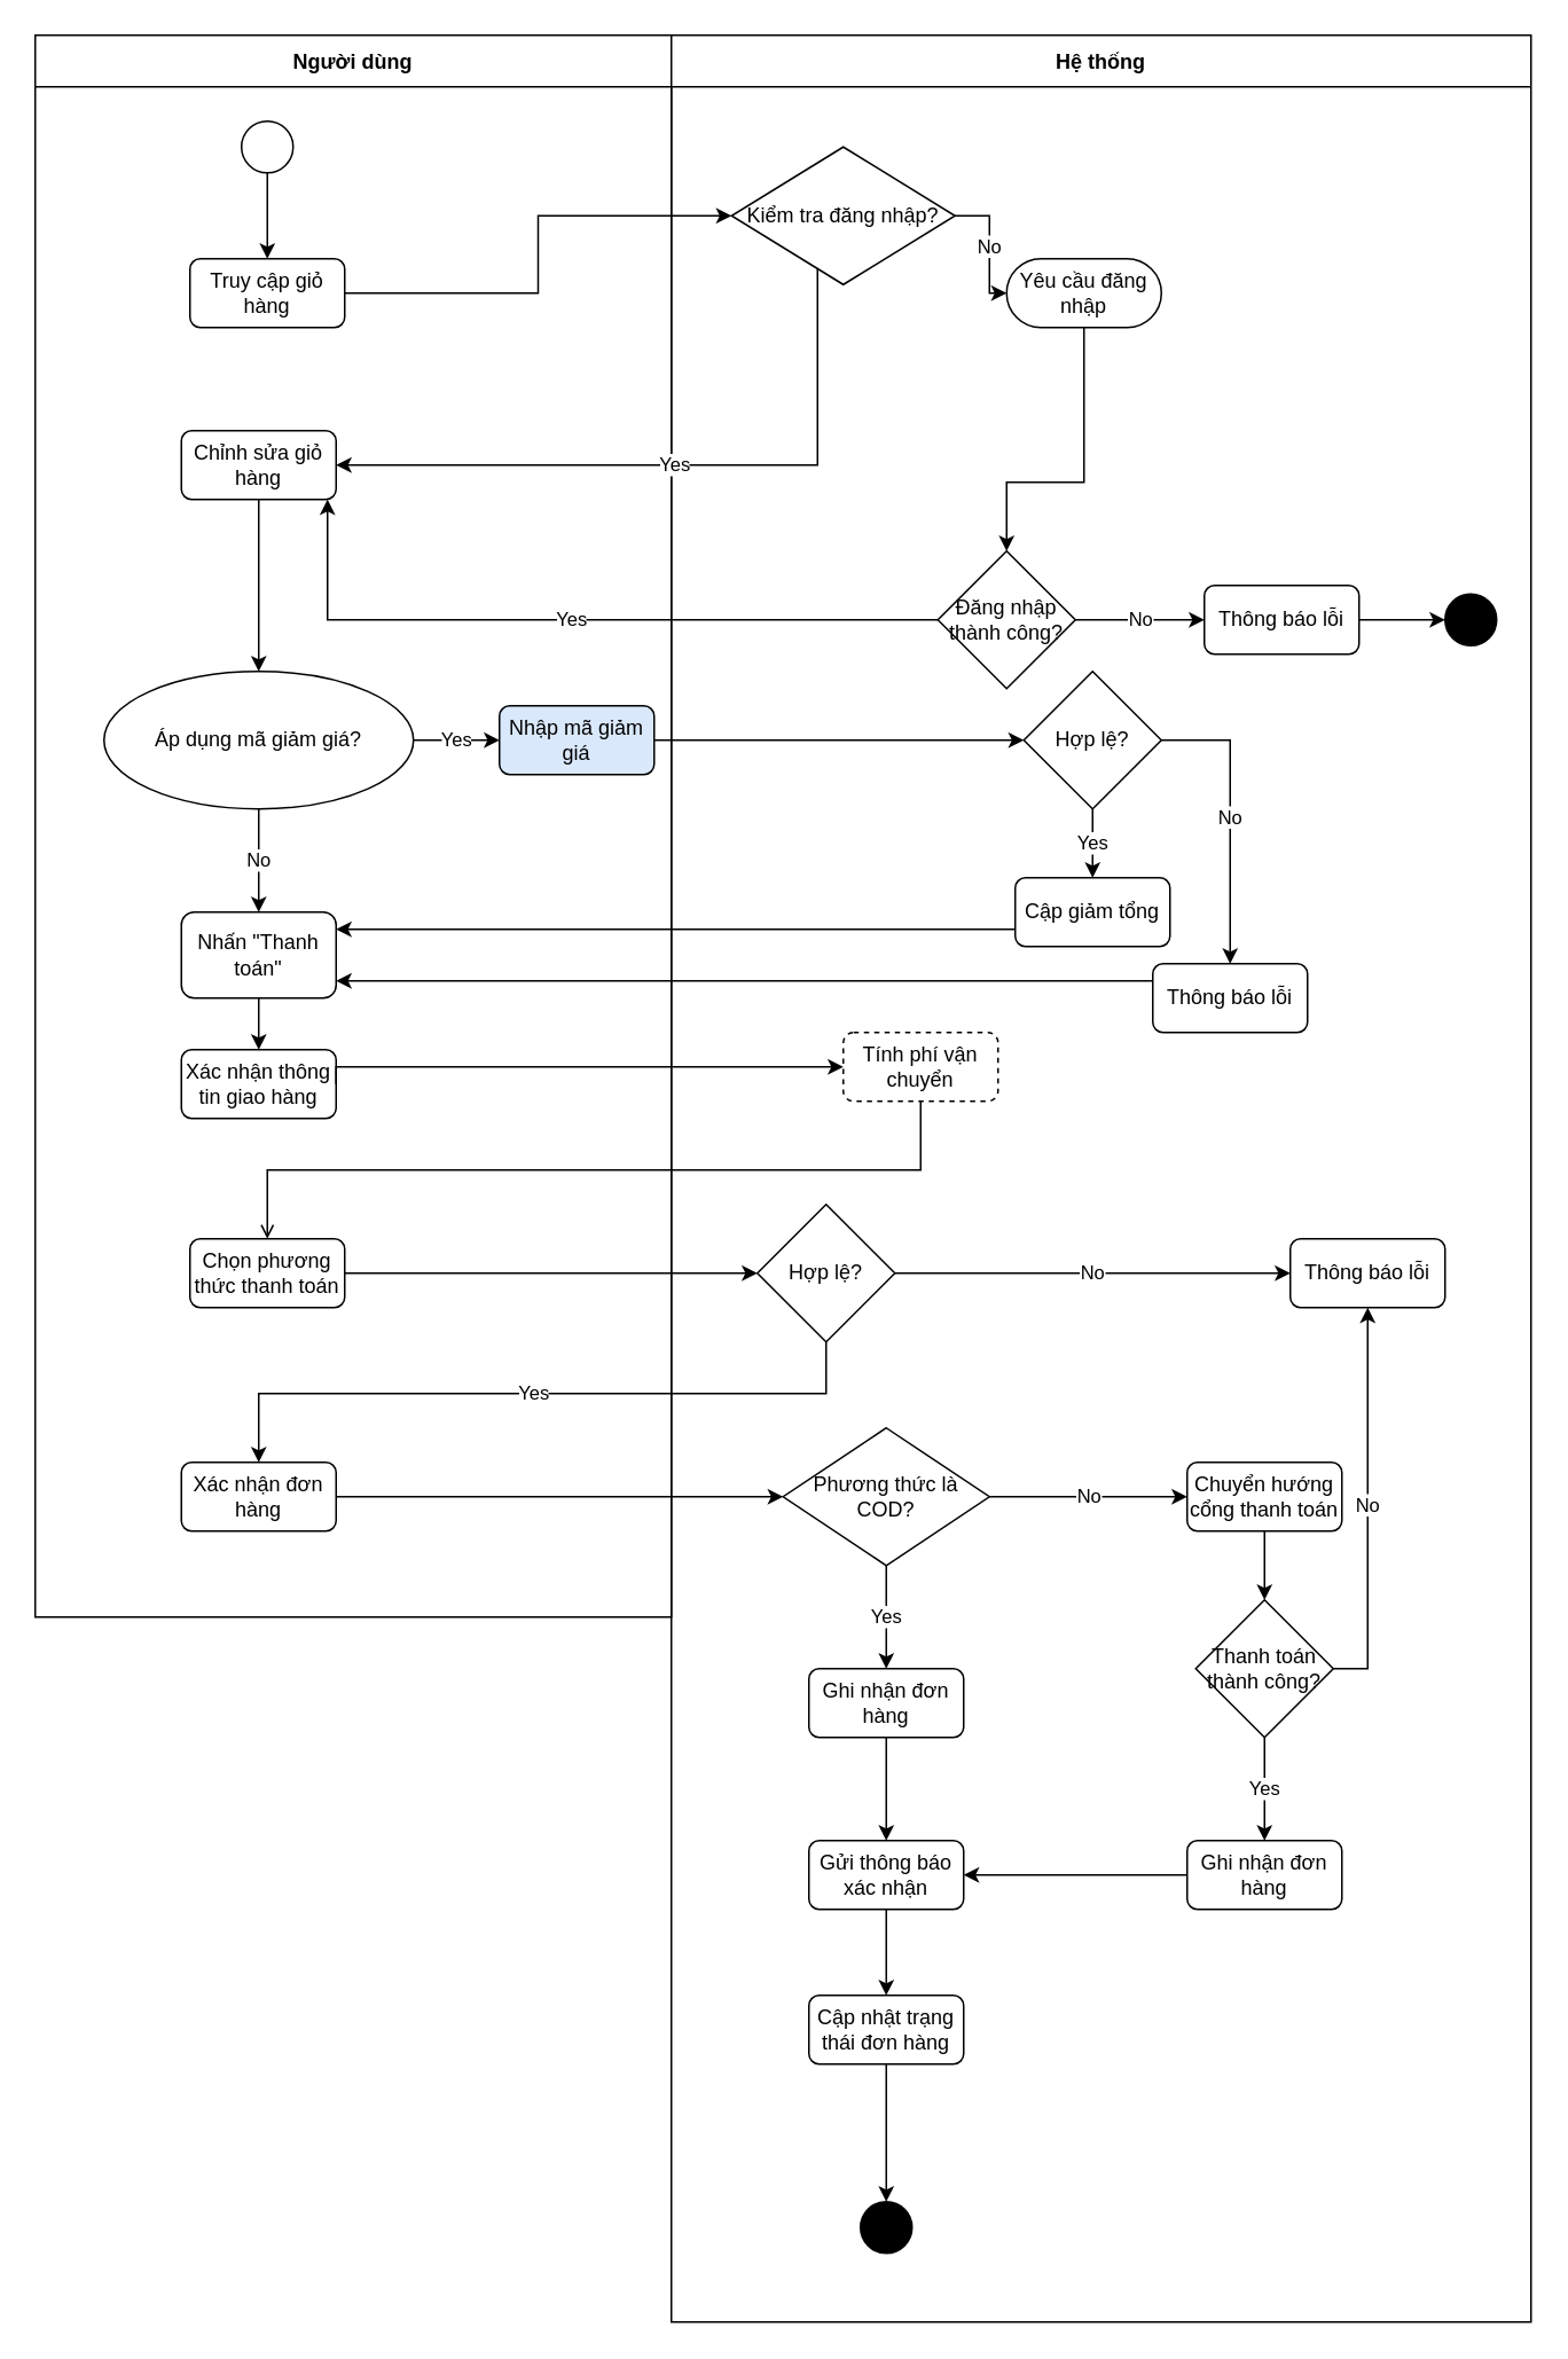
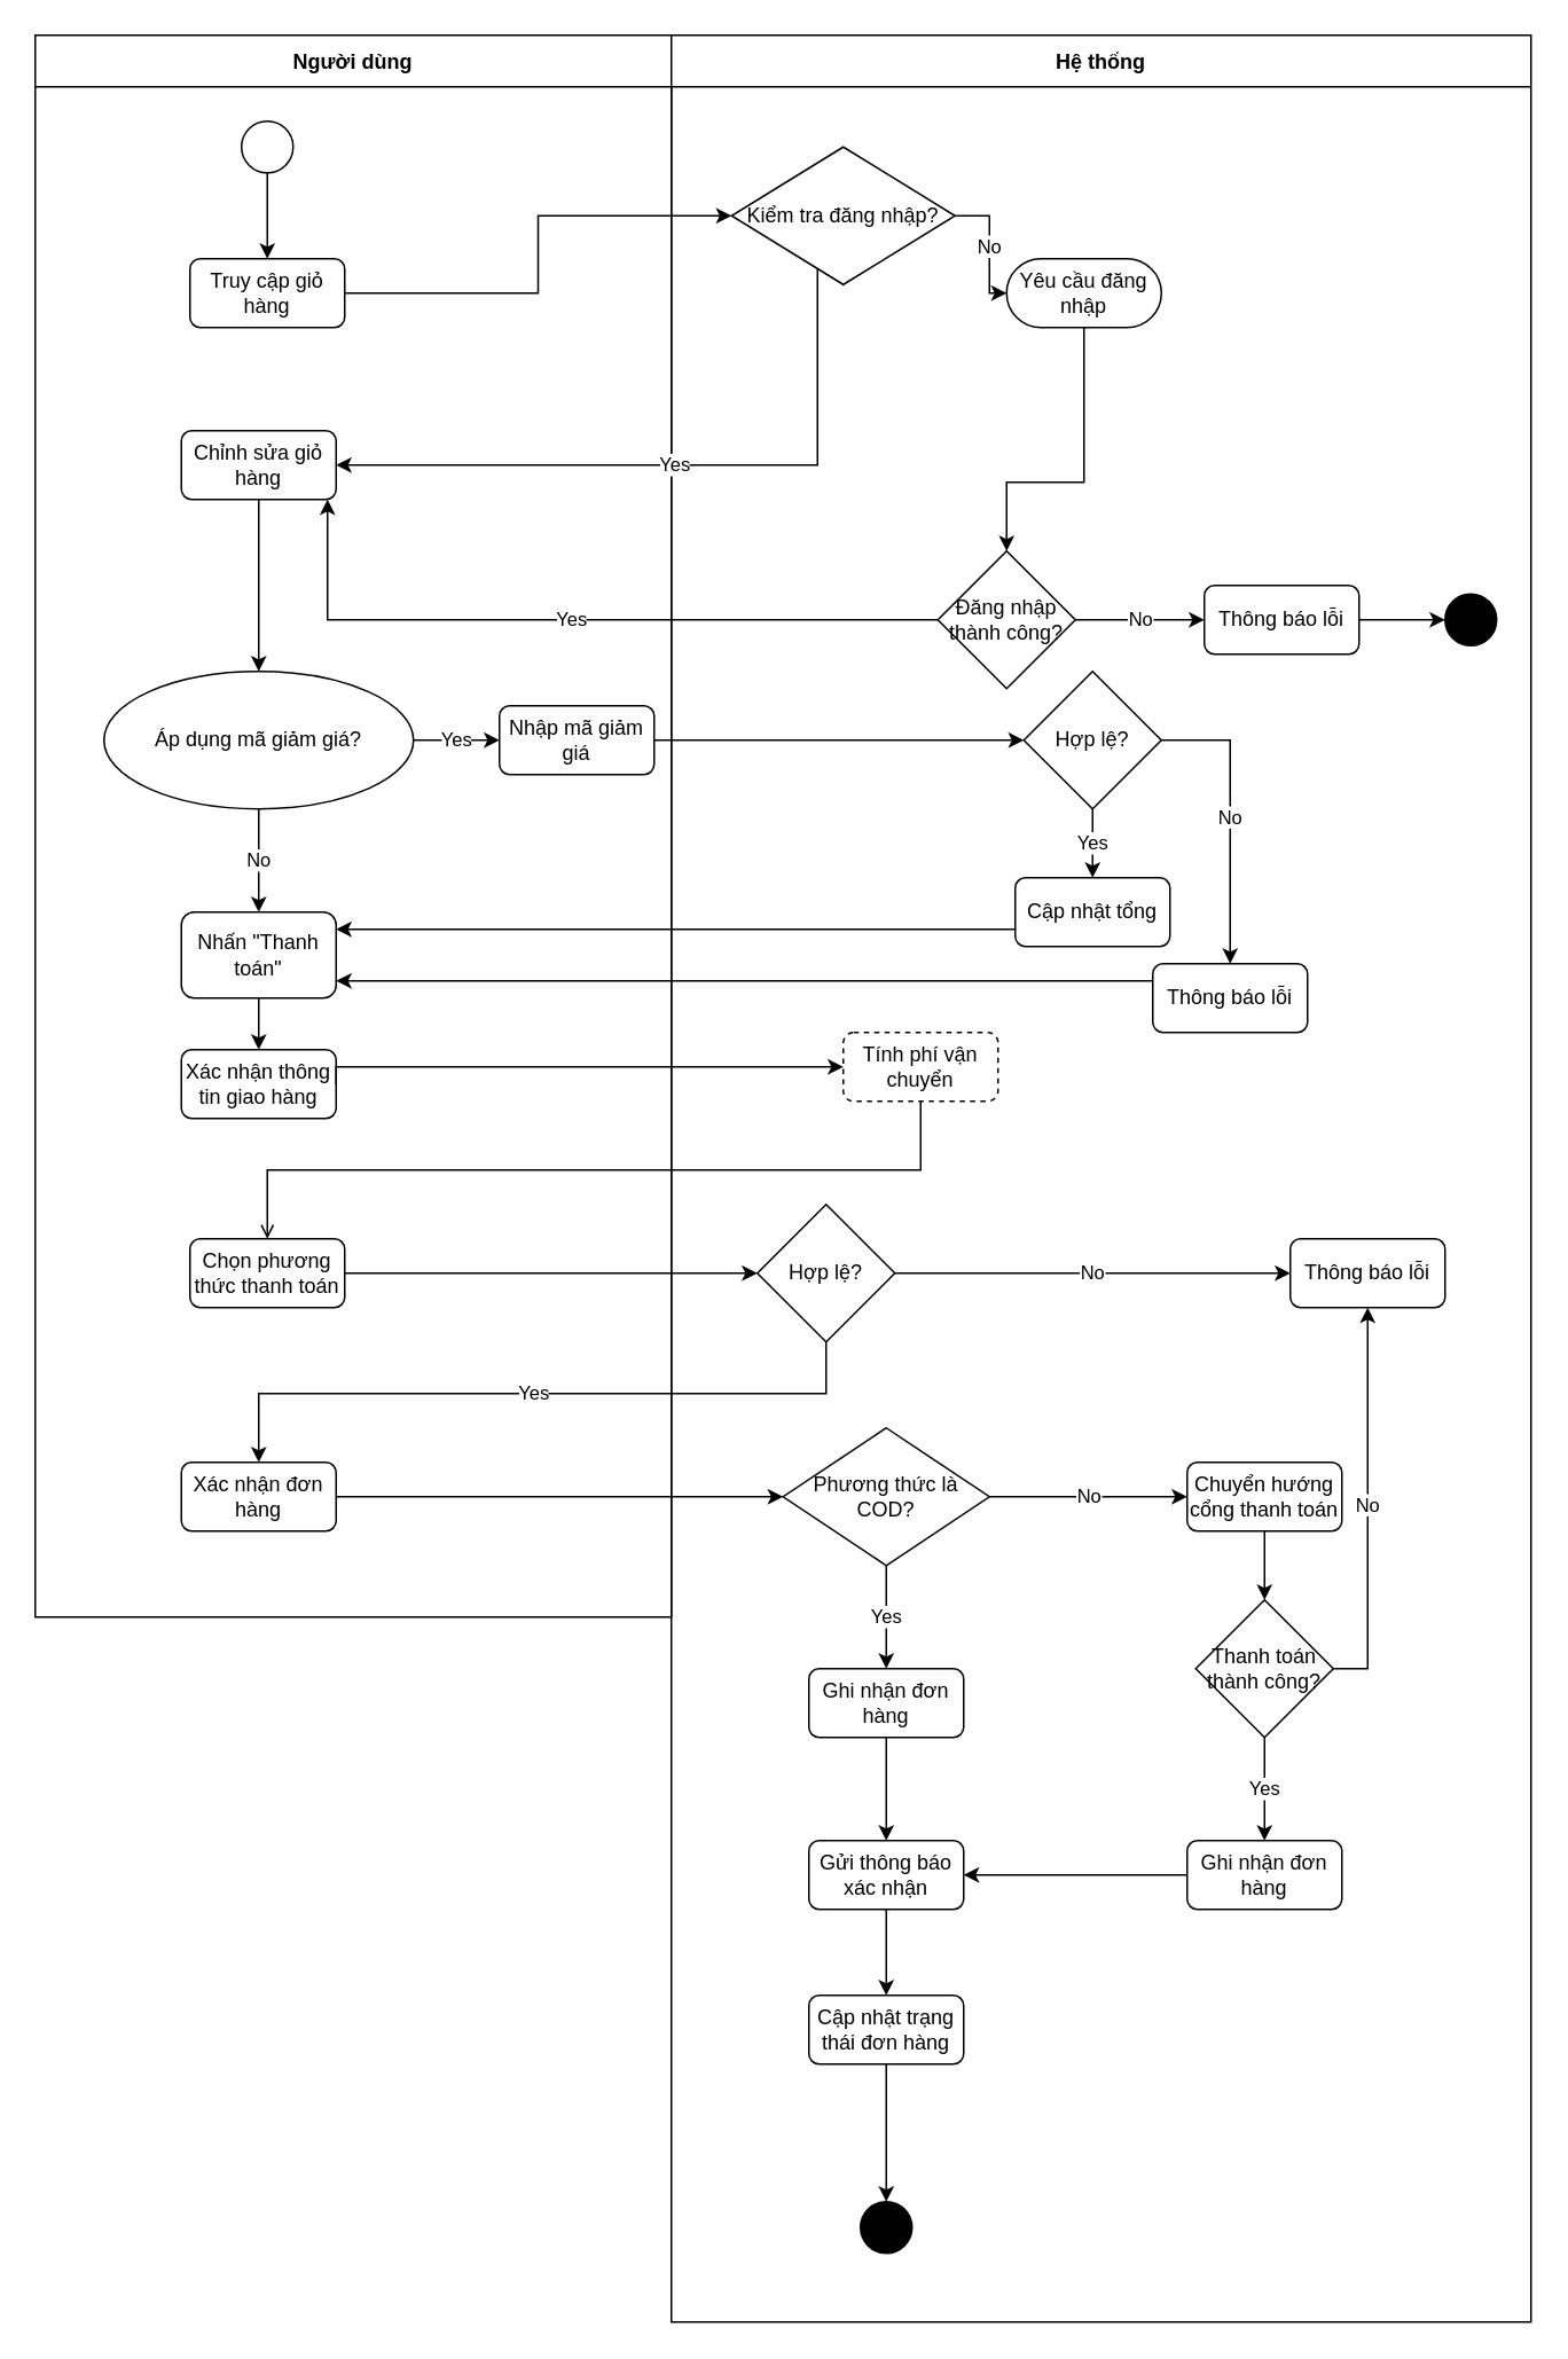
  <mxCell id="0" />
  <mxCell id="1" parent="0" />
  <mxCell id="2" value="Người dùng" style="swimlane;startSize=30;" vertex="1" parent="1"><mxGeometry x="20" y="20" width="370" height="920" as="geometry" /></mxCell>
  <mxCell id="3" value="" style="ellipse;whiteSpace=wrap;html=1;aspect=fixed;" vertex="1" parent="2"><mxGeometry x="120" y="50" width="30" height="30" as="geometry" /></mxCell>
  <mxCell id="4" value="Truy cập giỏ hàng" style="rounded=1;whiteSpace=wrap;html=1;" vertex="1" parent="2"><mxGeometry x="90" y="130" width="90" height="40" as="geometry" /></mxCell>
  <mxCell id="5" value="Chỉnh sửa giỏ hàng" style="rounded=1;whiteSpace=wrap;html=1;" vertex="1" parent="2"><mxGeometry x="85" y="230" width="90" height="40" as="geometry" /></mxCell>
  <mxCell id="6" value="Áp dụng mã giảm giá?" style="ellipse;whiteSpace=wrap;html=1;" vertex="1" parent="2"><mxGeometry x="40" y="370" width="180" height="80" as="geometry" /></mxCell>
- <mxCell id="7" value="Nhập mã giảm giá" style="rounded=1;whiteSpace=wrap;html=1;fillColor=#dae8fc;" vertex="1" parent="2"><mxGeometry x="270" y="390" width="90" height="40" as="geometry" /></mxCell>
+ <mxCell id="7" value="Nhập mã giảm giá" style="rounded=1;whiteSpace=wrap;html=1;" vertex="1" parent="2"><mxGeometry x="270" y="390" width="90" height="40" as="geometry" /></mxCell>
  <mxCell id="8" value="Nhấn &quot;Thanh toán&quot;" style="rounded=1;whiteSpace=wrap;html=1;" vertex="1" parent="2"><mxGeometry x="85" y="510" width="90" height="50" as="geometry" /></mxCell>
  <mxCell id="9" value="Xác nhận thông tin giao hàng" style="rounded=1;whiteSpace=wrap;html=1;" vertex="1" parent="2"><mxGeometry x="85" y="590" width="90" height="40" as="geometry" /></mxCell>
  <mxCell id="10" value="Chọn phương thức thanh toán" style="rounded=1;whiteSpace=wrap;html=1;" vertex="1" parent="2"><mxGeometry x="90" y="700" width="90" height="40" as="geometry" /></mxCell>
  <mxCell id="11" value="Xác nhận đơn hàng" style="rounded=1;whiteSpace=wrap;html=1;" vertex="1" parent="2"><mxGeometry x="85" y="830" width="90" height="40" as="geometry" /></mxCell>
  <mxCell id="12" value="Yes" style="edgeStyle=orthogonalEdgeStyle;rounded=0;html=1;jettySize=auto;orthogonalLoop=1;entryX=0.5;entryY=0;entryDx=0;entryDy=0;exitX=0.5;exitY=1;exitDx=0;exitDy=0;" edge="1" parent="2" source="31" target="11"><mxGeometry relative="1" as="geometry"><mxPoint x="810.091" y="699.959" as="sourcePoint" /><mxPoint x="135" y="770" as="targetPoint" /><Array as="points"><mxPoint x="460" y="790" /><mxPoint x="130" y="790" /></Array></mxGeometry></mxCell>
  <mxCell id="13" value="No" style="edgeStyle=orthogonalEdgeStyle;rounded=0;html=1;jettySize=auto;orthogonalLoop=1;entryX=0.5;entryY=0;entryDx=0;entryDy=0;" edge="1" parent="2" source="6" target="8"><mxGeometry relative="1" as="geometry"><mxPoint x="60" y="490" as="targetPoint" /><Array as="points"><mxPoint x="130" y="500" /></Array></mxGeometry></mxCell>
  <mxCell id="14" value="Hệ thống" style="swimlane;startSize=30;" vertex="1" parent="1"><mxGeometry x="390" y="20" width="500" height="1330" as="geometry" /></mxCell>
  <mxCell id="15" value="Kiểm tra đăng nhập?" style="rhombus;whiteSpace=wrap;html=1;" vertex="1" parent="14"><mxGeometry x="35" y="65" width="130" height="80" as="geometry" /></mxCell>
  <mxCell id="16" value="Yêu cầu đăng nhập" style="rounded=1;whiteSpace=wrap;html=1;arcSize=50;" vertex="1" parent="14"><mxGeometry x="195" y="130" width="90" height="40" as="geometry" /></mxCell>
  <mxCell id="17" value="Đăng nhập thành công?" style="rhombus;whiteSpace=wrap;html=1;" vertex="1" parent="14"><mxGeometry x="155" y="300" width="80" height="80" as="geometry" /></mxCell>
  <mxCell id="18" value="Thông báo lỗi" style="rounded=1;whiteSpace=wrap;html=1;" vertex="1" parent="14"><mxGeometry x="310" y="320" width="90" height="40" as="geometry" /></mxCell>
  <mxCell id="19" value="" style="ellipse;whiteSpace=wrap;html=1;aspect=fixed;fillColor=#000000;" vertex="1" parent="14"><mxGeometry x="450" y="325" width="30" height="30" as="geometry" /></mxCell>
  <mxCell id="20" value="Hợp lệ?" style="rhombus;whiteSpace=wrap;html=1;" vertex="1" parent="14"><mxGeometry x="205" y="370" width="80" height="80" as="geometry" /></mxCell>
- <mxCell id="21" value="Cập giảm tổng" style="rounded=1;whiteSpace=wrap;html=1;" vertex="1" parent="14"><mxGeometry x="200" y="490" width="90" height="40" as="geometry" /></mxCell>
+ <mxCell id="21" value="Cập nhật tổng" style="rounded=1;whiteSpace=wrap;html=1;" vertex="1" parent="14"><mxGeometry x="200" y="490" width="90" height="40" as="geometry" /></mxCell>
  <mxCell id="22" value="Tính phí vận chuyển" style="rounded=1;whiteSpace=wrap;html=1;dashed=1;" vertex="1" parent="14"><mxGeometry x="100" y="580" width="90" height="40" as="geometry" /></mxCell>
  <mxCell id="23" value="Phương thức là COD?" style="rhombus;whiteSpace=wrap;html=1;" vertex="1" parent="14"><mxGeometry x="65" y="810" width="120" height="80" as="geometry" /></mxCell>
  <mxCell id="24" value="Ghi nhận đơn hàng" style="rounded=1;whiteSpace=wrap;html=1;" vertex="1" parent="14"><mxGeometry x="80" y="950" width="90" height="40" as="geometry" /></mxCell>
  <mxCell id="25" value="Thanh toán thành công?" style="rhombus;whiteSpace=wrap;html=1;" vertex="1" parent="14"><mxGeometry x="305" y="910" width="80" height="80" as="geometry" /></mxCell>
  <mxCell id="26" value="Ghi nhận đơn hàng" style="rounded=1;whiteSpace=wrap;html=1;" vertex="1" parent="14"><mxGeometry x="300" y="1050" width="90" height="40" as="geometry" /></mxCell>
  <mxCell id="27" value="Gửi thông báo xác nhận" style="rounded=1;whiteSpace=wrap;html=1;" vertex="1" parent="14"><mxGeometry x="80" y="1050" width="90" height="40" as="geometry" /></mxCell>
  <mxCell id="28" value="Cập nhật trạng thái đơn hàng" style="rounded=1;whiteSpace=wrap;html=1;" vertex="1" parent="14"><mxGeometry x="80" y="1140" width="90" height="40" as="geometry" /></mxCell>
  <mxCell id="29" value="" style="ellipse;whiteSpace=wrap;html=1;aspect=fixed;fillColor=#000000;" vertex="1" parent="14"><mxGeometry x="110" y="1260" width="30" height="30" as="geometry" /></mxCell>
  <mxCell id="30" value="Thông báo lỗi" style="rounded=1;whiteSpace=wrap;html=1;" vertex="1" parent="14"><mxGeometry x="360" y="700" width="90" height="40" as="geometry" /></mxCell>
  <mxCell id="31" value="Hợp lệ?" style="rhombus;whiteSpace=wrap;html=1;" vertex="1" parent="14"><mxGeometry x="50" y="680" width="80" height="80" as="geometry" /></mxCell>
  <mxCell id="32" value="No" style="edgeStyle=orthogonalEdgeStyle;rounded=0;html=1;jettySize=auto;orthogonalLoop=1;" edge="1" parent="14" source="31" target="30"><mxGeometry relative="1" as="geometry" /></mxCell>
  <mxCell id="33" style="edgeStyle=orthogonalEdgeStyle;rounded=0;html=1;jettySize=auto;orthogonalLoop=1;exitX=1;exitY=0.5;exitDx=0;exitDy=0;entryX=0;entryY=0.5;entryDx=0;entryDy=0;" edge="1" parent="14" source="9" target="22"><mxGeometry relative="1" as="geometry"><Array as="points"><mxPoint x="-50" y="600" /><mxPoint x="-50" y="600" /></Array></mxGeometry></mxCell>
  <mxCell id="34" value="Chuyển hướng cổng thanh toán" style="rounded=1;whiteSpace=wrap;html=1;" vertex="1" parent="14"><mxGeometry x="300" y="830" width="90" height="40" as="geometry" /></mxCell>
  <mxCell id="35" value="No" style="edgeStyle=orthogonalEdgeStyle;rounded=0;html=1;jettySize=auto;orthogonalLoop=1;" edge="1" parent="14" source="23" target="34"><mxGeometry relative="1" as="geometry" /></mxCell>
  <mxCell id="36" style="edgeStyle=orthogonalEdgeStyle;rounded=0;html=1;jettySize=auto;orthogonalLoop=1;" edge="1" parent="14" source="34" target="25"><mxGeometry relative="1" as="geometry" /></mxCell>
  <mxCell id="37" value="No" style="edgeStyle=orthogonalEdgeStyle;rounded=0;html=1;jettySize=auto;orthogonalLoop=1;entryX=0.5;entryY=1;entryDx=0;entryDy=0;" edge="1" parent="14" source="25" target="30"><mxGeometry relative="1" as="geometry"><mxPoint x="635" y="720" as="targetPoint" /><Array as="points"><mxPoint x="405" y="950" /></Array></mxGeometry></mxCell>
  <mxCell id="38" value="Thông báo lỗi" style="rounded=1;whiteSpace=wrap;html=1;" vertex="1" parent="14"><mxGeometry x="280" y="540" width="90" height="40" as="geometry" /></mxCell>
  <mxCell id="39" value="No" style="edgeStyle=orthogonalEdgeStyle;rounded=0;html=1;jettySize=auto;orthogonalLoop=1;" edge="1" parent="14" source="20" target="38"><mxGeometry relative="1" as="geometry"><Array as="points"><mxPoint x="325" y="410" /></Array></mxGeometry></mxCell>
  <mxCell id="40" style="edgeStyle=orthogonalEdgeStyle;rounded=0;html=1;jettySize=auto;orthogonalLoop=1;" edge="1" parent="1" source="3" target="4"><mxGeometry relative="1" as="geometry" /></mxCell>
  <mxCell id="41" style="edgeStyle=orthogonalEdgeStyle;rounded=0;html=1;jettySize=auto;orthogonalLoop=1;" edge="1" parent="1" source="4" target="15"><mxGeometry relative="1" as="geometry" /></mxCell>
  <mxCell id="42" value="No" style="edgeStyle=orthogonalEdgeStyle;rounded=0;html=1;jettySize=auto;orthogonalLoop=1;entryX=0;entryY=0.5;entryDx=0;entryDy=0;exitX=1;exitY=0.5;exitDx=0;exitDy=0;" edge="1" parent="1" source="15" target="16"><mxGeometry relative="1" as="geometry" /></mxCell>
  <mxCell id="43" value="Yes" style="edgeStyle=orthogonalEdgeStyle;rounded=0;html=1;jettySize=auto;orthogonalLoop=1;" edge="1" parent="1" source="15" target="5"><mxGeometry relative="1" as="geometry"><Array as="points"><mxPoint x="475" y="270" /></Array></mxGeometry></mxCell>
  <mxCell id="44" style="edgeStyle=orthogonalEdgeStyle;rounded=0;html=1;jettySize=auto;orthogonalLoop=1;entryX=0.5;entryY=0;entryDx=0;entryDy=0;" edge="1" parent="1" source="16" target="17"><mxGeometry relative="1" as="geometry"><Array as="points"><mxPoint x="630" y="280" /><mxPoint x="585" y="280" /></Array></mxGeometry></mxCell>
  <mxCell id="45" value="Yes" style="edgeStyle=orthogonalEdgeStyle;rounded=0;html=1;jettySize=auto;orthogonalLoop=1;exitX=0;exitY=0.5;exitDx=0;exitDy=0;" edge="1" parent="1" source="17" target="5"><mxGeometry relative="1" as="geometry"><Array as="points"><mxPoint x="190" y="360" /></Array></mxGeometry></mxCell>
  <mxCell id="46" value="No" style="edgeStyle=orthogonalEdgeStyle;rounded=0;html=1;jettySize=auto;orthogonalLoop=1;" edge="1" parent="1" source="17" target="18"><mxGeometry relative="1" as="geometry" /></mxCell>
  <mxCell id="47" style="edgeStyle=orthogonalEdgeStyle;rounded=0;html=1;jettySize=auto;orthogonalLoop=1;" edge="1" parent="1" source="18" target="19"><mxGeometry relative="1" as="geometry" /></mxCell>
  <mxCell id="48" style="edgeStyle=orthogonalEdgeStyle;rounded=0;html=1;jettySize=auto;orthogonalLoop=1;" edge="1" parent="1" source="5" target="6"><mxGeometry relative="1" as="geometry" /></mxCell>
  <mxCell id="49" value="Yes" style="edgeStyle=orthogonalEdgeStyle;rounded=0;html=1;jettySize=auto;orthogonalLoop=1;" edge="1" parent="1" source="6" target="7"><mxGeometry relative="1" as="geometry" /></mxCell>
  <mxCell id="50" style="edgeStyle=orthogonalEdgeStyle;rounded=0;html=1;jettySize=auto;orthogonalLoop=1;" edge="1" parent="1" source="7" target="20"><mxGeometry relative="1" as="geometry" /></mxCell>
  <mxCell id="51" value="Yes" style="edgeStyle=orthogonalEdgeStyle;rounded=0;html=1;jettySize=auto;orthogonalLoop=1;" edge="1" parent="1" source="20" target="21"><mxGeometry relative="1" as="geometry" /></mxCell>
  <mxCell id="52" style="edgeStyle=orthogonalEdgeStyle;rounded=0;html=1;jettySize=auto;orthogonalLoop=1;" edge="1" parent="1" source="21" target="8"><mxGeometry relative="1" as="geometry"><Array as="points"><mxPoint x="390" y="540" /><mxPoint x="390" y="540" /></Array></mxGeometry></mxCell>
  <mxCell id="53" style="edgeStyle=orthogonalEdgeStyle;rounded=0;html=1;jettySize=auto;orthogonalLoop=1;" edge="1" parent="1" source="38" target="8"><mxGeometry relative="1" as="geometry"><Array as="points"><mxPoint x="430" y="570" /><mxPoint x="430" y="570" /></Array></mxGeometry></mxCell>
  <mxCell id="54" style="edgeStyle=orthogonalEdgeStyle;rounded=0;html=1;jettySize=auto;orthogonalLoop=1;" edge="1" parent="1" source="8" target="9"><mxGeometry relative="1" as="geometry" /></mxCell>
  <mxCell id="55" style="edgeStyle=orthogonalEdgeStyle;rounded=0;html=1;jettySize=auto;orthogonalLoop=1;exitX=0.5;exitY=1;exitDx=0;exitDy=0;endArrow=open;" edge="1" parent="1" source="22" target="10"><mxGeometry relative="1" as="geometry"><Array as="points"><mxPoint x="535" y="680" /><mxPoint x="155" y="680" /></Array></mxGeometry></mxCell>
  <mxCell id="56" style="edgeStyle=orthogonalEdgeStyle;rounded=0;html=1;jettySize=auto;orthogonalLoop=1;" edge="1" parent="1" source="10" target="31"><mxGeometry relative="1" as="geometry" /></mxCell>
  <mxCell id="57" value="Yes" style="edgeStyle=orthogonalEdgeStyle;rounded=0;html=1;jettySize=auto;orthogonalLoop=1;exitX=0.5;exitY=1;exitDx=0;exitDy=0;" edge="1" parent="1" source="23" target="24"><mxGeometry relative="1" as="geometry" /></mxCell>
  <mxCell id="58" value="Yes" style="edgeStyle=orthogonalEdgeStyle;rounded=0;html=1;jettySize=auto;orthogonalLoop=1;" edge="1" parent="1" source="25" target="26"><mxGeometry relative="1" as="geometry" /></mxCell>
  <mxCell id="59" style="edgeStyle=orthogonalEdgeStyle;rounded=0;html=1;jettySize=auto;orthogonalLoop=1;" edge="1" parent="1" source="24" target="27"><mxGeometry relative="1" as="geometry" /></mxCell>
  <mxCell id="60" style="edgeStyle=orthogonalEdgeStyle;rounded=0;html=1;jettySize=auto;orthogonalLoop=1;" edge="1" parent="1" source="26" target="27"><mxGeometry relative="1" as="geometry" /></mxCell>
  <mxCell id="61" style="edgeStyle=orthogonalEdgeStyle;rounded=0;html=1;jettySize=auto;orthogonalLoop=1;" edge="1" parent="1" source="27" target="28"><mxGeometry relative="1" as="geometry" /></mxCell>
  <mxCell id="62" style="edgeStyle=orthogonalEdgeStyle;rounded=0;html=1;jettySize=auto;orthogonalLoop=1;" edge="1" parent="1" source="28" target="29"><mxGeometry relative="1" as="geometry" /></mxCell>
  <mxCell id="63" style="edgeStyle=orthogonalEdgeStyle;rounded=0;html=1;jettySize=auto;orthogonalLoop=1;entryX=0;entryY=0.5;entryDx=0;entryDy=0;exitX=1;exitY=0.5;exitDx=0;exitDy=0;" edge="1" parent="1" source="11" target="23"><mxGeometry relative="1" as="geometry"><mxPoint x="134.91" y="890" as="sourcePoint" /><mxPoint x="690" y="800" as="targetPoint" /><Array as="points"><mxPoint x="330" y="870" /><mxPoint x="330" y="870" /></Array></mxGeometry></mxCell>
